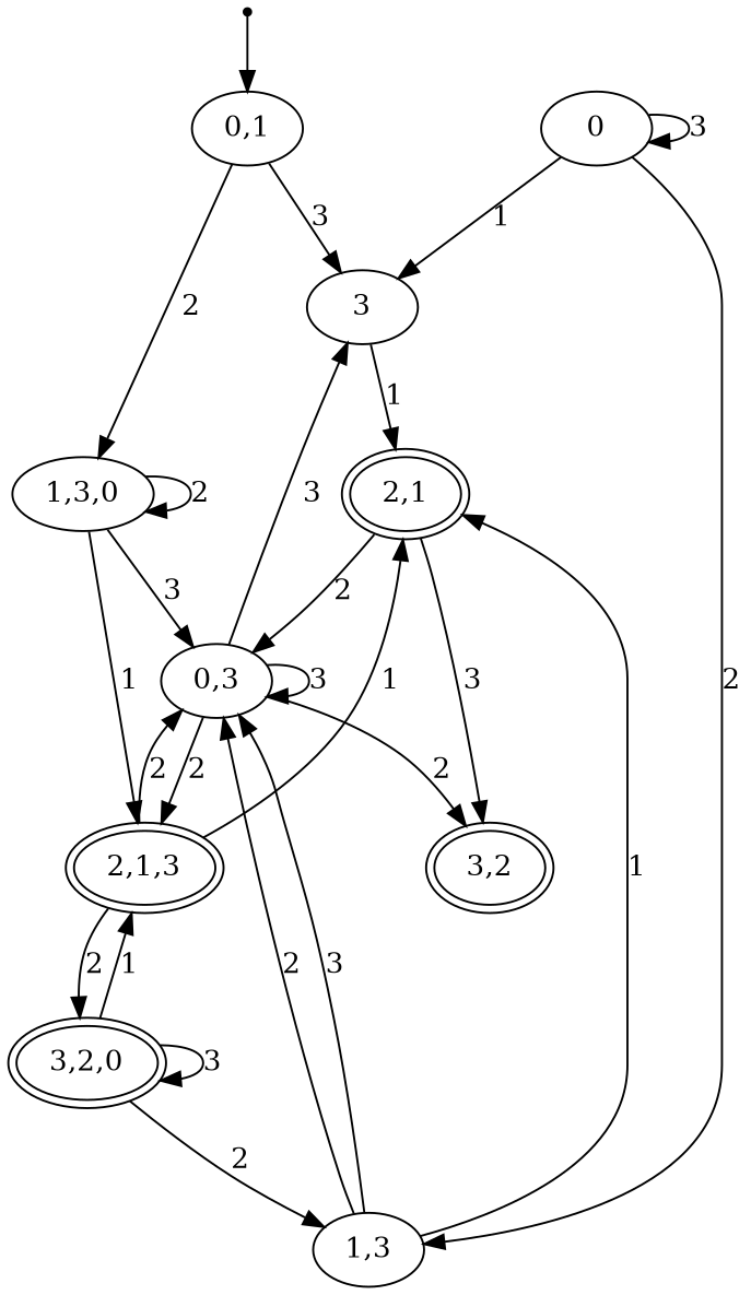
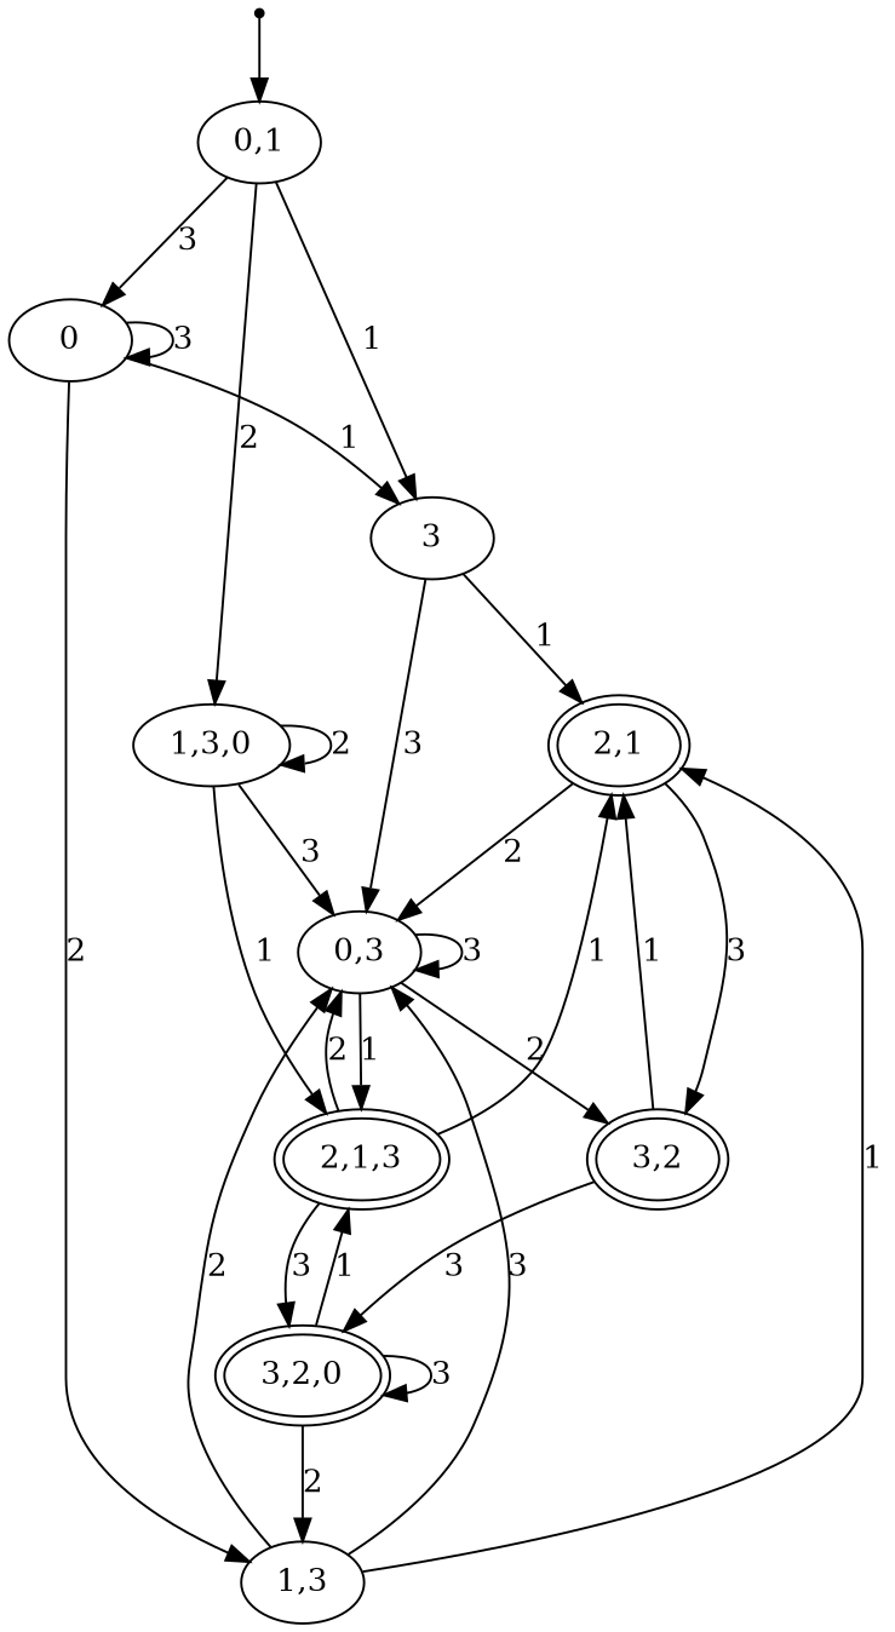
  digraph {
    "F0,1" [shape=point]
    "0,1"
    3
    "1,3,0"
    0
    "2,1" [peripheries=2]
    "0,3"
    "2,1,3" [peripheries=2]
    "1,3"
    "3,2" [peripheries=2]
    "3,2,0" [peripheries=2]
    "F0,1" -> "0,1"
-   "0,1" -> 3 [label=3]
+   "0,1" -> 3 [label=1]
    "0,1" -> "1,3,0" [label=2]
+   "0,1" -> 0 [label=3]
    3 -> "2,1" [label=1]
-   "0,3" -> 3 [label=3]
+   3 -> "0,3" [label=3]
    "1,3,0" -> "1,3,0" [label=2]
    "1,3,0" -> "0,3" [label=3]
    "1,3,0" -> "2,1,3" [label=1]
    0 -> 3 [label=1]
    0 -> 0 [label=3]
    0 -> "1,3" [label=2]
    "2,1" -> "0,3" [label=2]
    "2,1" -> "3,2" [label=3]
    "0,3" -> "0,3" [label=3]
-   "0,3" -> "2,1,3" [label=2]
+   "0,3" -> "2,1,3" [label=1]
    "0,3" -> "3,2" [label=2]
    "2,1,3" -> "2,1" [label=1]
    "2,1,3" -> "0,3" [label=2]
-   "2,1,3" -> "3,2,0" [label=2]
+   "2,1,3" -> "3,2,0" [label=3]
    "1,3" -> "2,1" [label=1]
    "1,3" -> "0,3" [label=2]
    "1,3" -> "0,3" [label=3]
+   "3,2" -> "2,1" [label=1]
+   "3,2" -> "3,2,0" [label=3]
    "3,2,0" -> "2,1,3" [label=1]
    "3,2,0" -> "1,3" [label=2]
    "3,2,0" -> "3,2,0" [label=3]
  }
